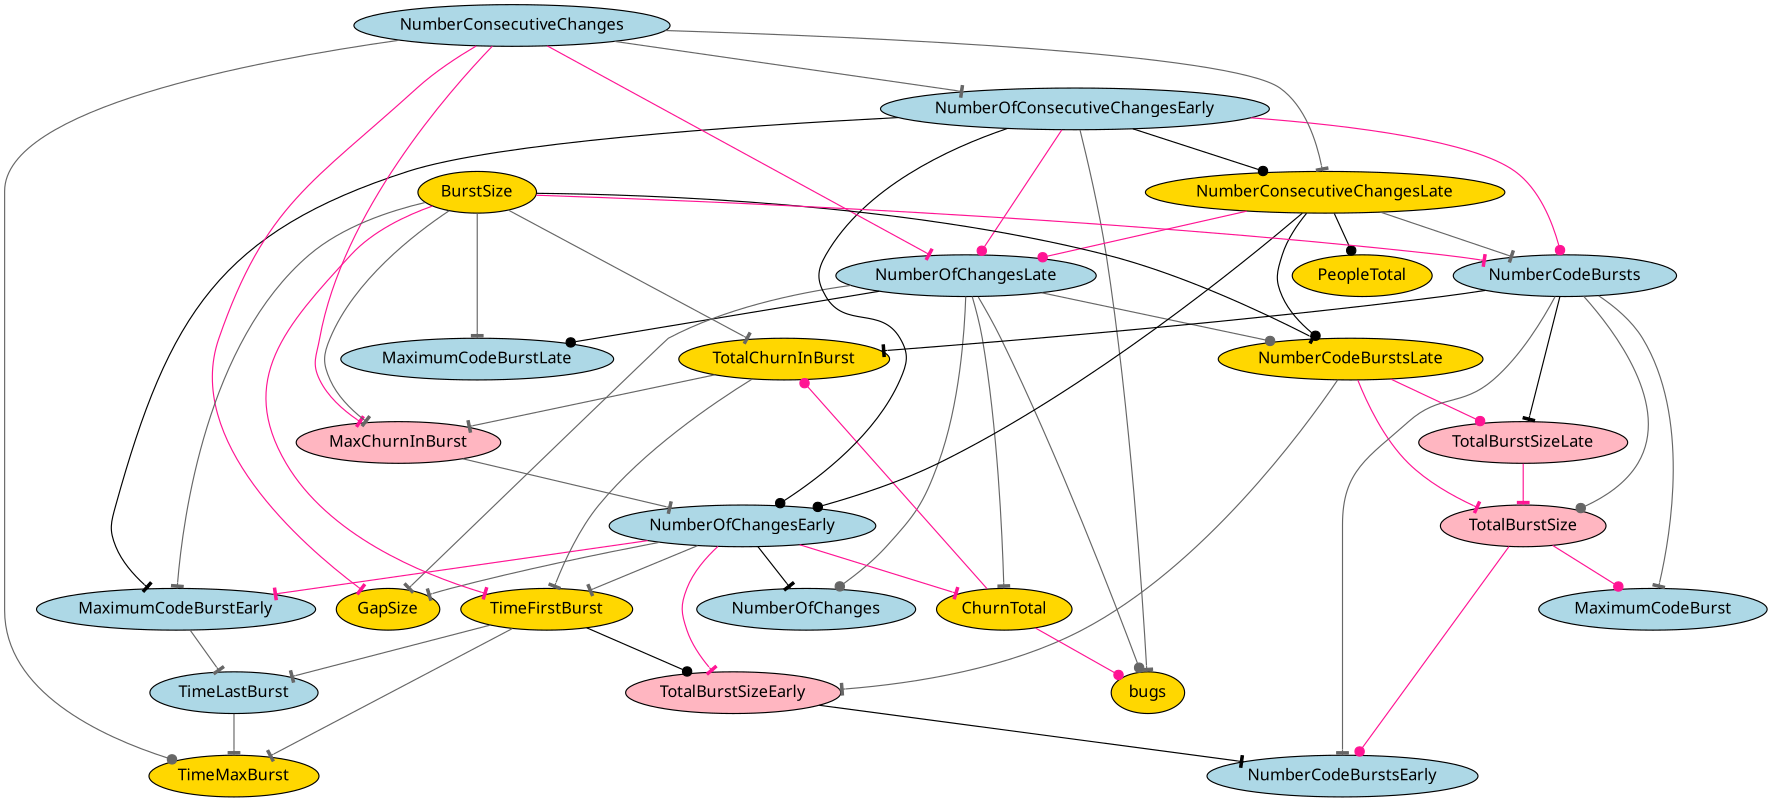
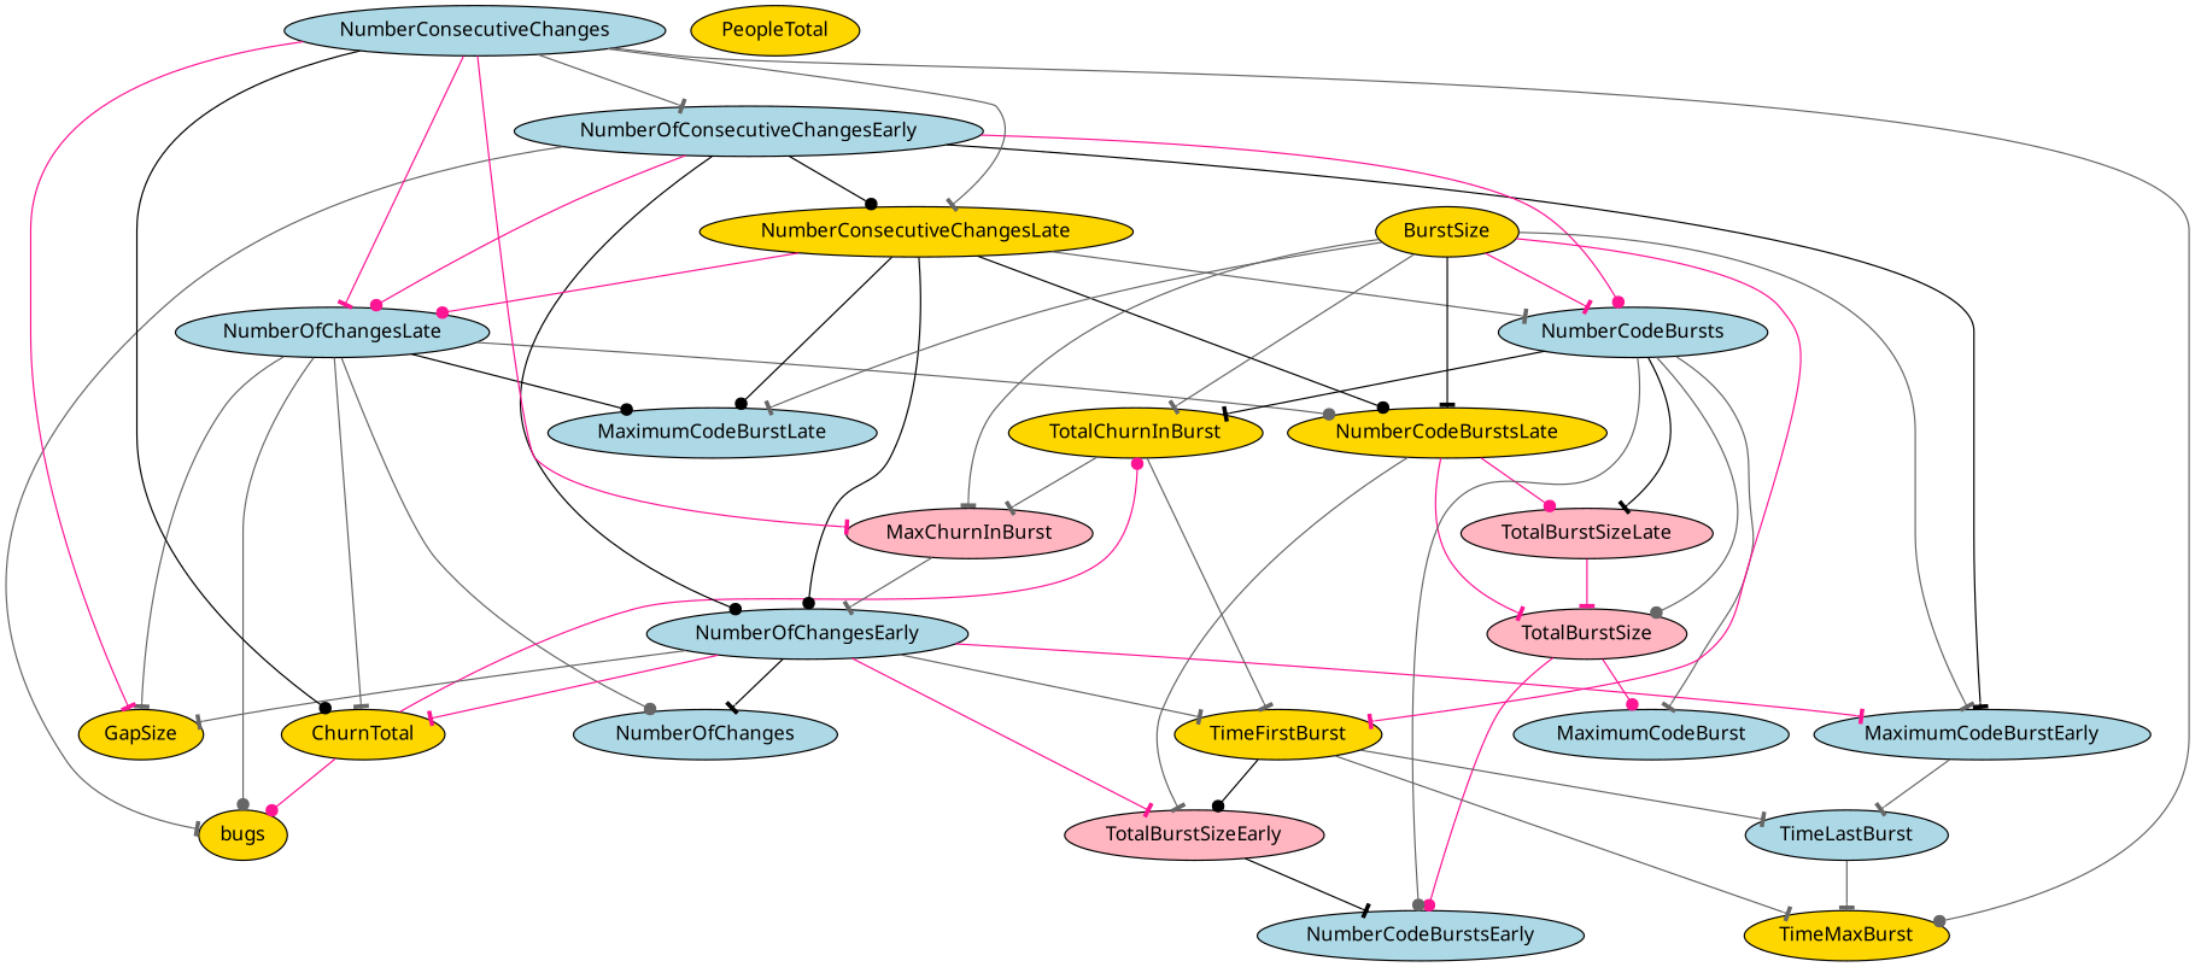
  digraph {
    fontname="Noto Sans"
    node [fillcolor=lightblue fontname="Noto Sans" style=filled]
    edge [arrowhead=tee color=gray40 fontname="Noto Sans"]
    TotalBurstSizeLate [fillcolor=lightpink]
    TotalBurstSize [fillcolor=lightpink]
    MaximumCodeBurst
    NumberCodeBurstsEarly
    NumberCodeBurstsLate [fillcolor=gold]
    TotalBurstSizeEarly [fillcolor=lightpink]
    TimeMaxBurst [fillcolor=gold]
    TimeLastBurst
    NumberOfChangesLate
    MaximumCodeBurstLate
    NumberOfChanges
    ChurnTotal [fillcolor=gold]
    bugs [fillcolor=gold]
    GapSize [fillcolor=gold]
    NumberOfChangesEarly
    MaximumCodeBurstEarly
    TimeFirstBurst [fillcolor=gold]
    TotalChurnInBurst [fillcolor=gold]
    MaxChurnInBurst [fillcolor=lightpink]
    NumberOfConsecutiveChangesEarly
    NumberConsecutiveChangesLate [fillcolor=gold]
    NumberCodeBursts
    NumberConsecutiveChanges
    PeopleTotal [fillcolor=gold]
    BurstSize [fillcolor=gold]
    TotalBurstSizeLate -> TotalBurstSize [color=deeppink]
    TotalBurstSize -> MaximumCodeBurst [arrowhead=dot color=deeppink]
    TotalBurstSize -> NumberCodeBurstsEarly [arrowhead=dot color=deeppink]
    NumberCodeBurstsLate -> TotalBurstSizeLate [arrowhead=dot color=deeppink]
    NumberCodeBurstsLate -> TotalBurstSize [color=deeppink]
    NumberCodeBurstsLate -> TotalBurstSizeEarly
    TotalBurstSizeEarly -> NumberCodeBurstsEarly [color=black]
    TimeLastBurst -> TimeMaxBurst
    NumberOfChangesLate -> NumberCodeBurstsLate [arrowhead=dot]
    NumberOfChangesLate -> MaximumCodeBurstLate [arrowhead=dot color=black]
    NumberOfChangesLate -> NumberOfChanges [arrowhead=dot]
    NumberOfChangesLate -> ChurnTotal
    NumberOfChangesLate -> bugs [arrowhead=dot]
    NumberOfChangesLate -> GapSize
    ChurnTotal -> bugs [arrowhead=dot color=deeppink]
    ChurnTotal -> TotalChurnInBurst [arrowhead=dot color=deeppink]
    NumberOfChangesEarly -> TotalBurstSizeEarly [color=deeppink]
    NumberOfChangesEarly -> NumberOfChanges [color=black]
    NumberOfChangesEarly -> ChurnTotal [color=deeppink]
    NumberOfChangesEarly -> GapSize
    NumberOfChangesEarly -> MaximumCodeBurstEarly [color=deeppink]
    NumberOfChangesEarly -> TimeFirstBurst
    MaximumCodeBurstEarly -> TimeLastBurst
    TimeFirstBurst -> TotalBurstSizeEarly [arrowhead=dot color=black]
    TimeFirstBurst -> TimeMaxBurst
    TimeFirstBurst -> TimeLastBurst
    TotalChurnInBurst -> TimeFirstBurst
    TotalChurnInBurst -> MaxChurnInBurst
    MaxChurnInBurst -> NumberOfChangesEarly
    NumberOfConsecutiveChangesEarly -> NumberOfChangesLate [arrowhead=dot color=deeppink]
    NumberOfConsecutiveChangesEarly -> bugs
    NumberOfConsecutiveChangesEarly -> NumberOfChangesEarly [arrowhead=dot color=black]
    NumberOfConsecutiveChangesEarly -> MaximumCodeBurstEarly [color=black]
    NumberOfConsecutiveChangesEarly -> NumberConsecutiveChangesLate [arrowhead=dot color=black]
    NumberOfConsecutiveChangesEarly -> NumberCodeBursts [arrowhead=dot color=deeppink]
    NumberConsecutiveChangesLate -> NumberCodeBurstsLate [arrowhead=dot color=black]
    NumberConsecutiveChangesLate -> NumberOfChangesLate [arrowhead=dot color=deeppink]
-   NumberConsecutiveChangesLate -> PeopleTotal [arrowhead=dot color=black]
+   NumberConsecutiveChangesLate -> MaximumCodeBurstLate [arrowhead=dot color=black]
    NumberConsecutiveChangesLate -> NumberOfChangesEarly [arrowhead=dot color=black]
    NumberConsecutiveChangesLate -> NumberCodeBursts
    NumberCodeBursts -> TotalBurstSizeLate [color=black]
    NumberCodeBursts -> TotalBurstSize [arrowhead=dot]
    NumberCodeBursts -> MaximumCodeBurst
-   NumberCodeBursts -> NumberCodeBurstsEarly
+   NumberCodeBursts -> NumberCodeBurstsEarly [arrowhead=dot]
    NumberCodeBursts -> TotalChurnInBurst [color=black]
    NumberConsecutiveChanges -> TimeMaxBurst [arrowhead=dot]
    NumberConsecutiveChanges -> NumberOfChangesLate [color=deeppink]
+   NumberConsecutiveChanges -> ChurnTotal [arrowhead=dot color=black]
    NumberConsecutiveChanges -> GapSize [color=deeppink]
    NumberConsecutiveChanges -> MaxChurnInBurst [color=deeppink]
    NumberConsecutiveChanges -> NumberOfConsecutiveChangesEarly
    NumberConsecutiveChanges -> NumberConsecutiveChangesLate
    BurstSize -> NumberCodeBurstsLate [color=black]
    BurstSize -> MaximumCodeBurstLate
    BurstSize -> MaximumCodeBurstEarly
    BurstSize -> TimeFirstBurst [color=deeppink]
    BurstSize -> TotalChurnInBurst
    BurstSize -> MaxChurnInBurst
    BurstSize -> NumberCodeBursts [color=deeppink]
  }
